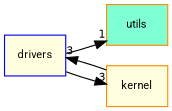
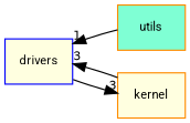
  digraph {
    compound=true
    fontname=Roboto
    rankdir=LR
    node [color=darkorange fillcolor=lightyellow fontname=Roboto fontsize=10 shape=box style=filled]
    edge [fontname=Roboto headlabel=3 labeldistance=1.5 labelfontname=Helvetica labelfontsize=10]
    n1 [color=blue label=drivers pencolor=black]
    n2 [fillcolor=aquamarine label=utils]
    n3 [label=kernel]
-   n1 -> n2 [headlabel=1]
+   n2 -> n1 [headlabel=1]
    n1 -> n3
    n3 -> n1
  }
